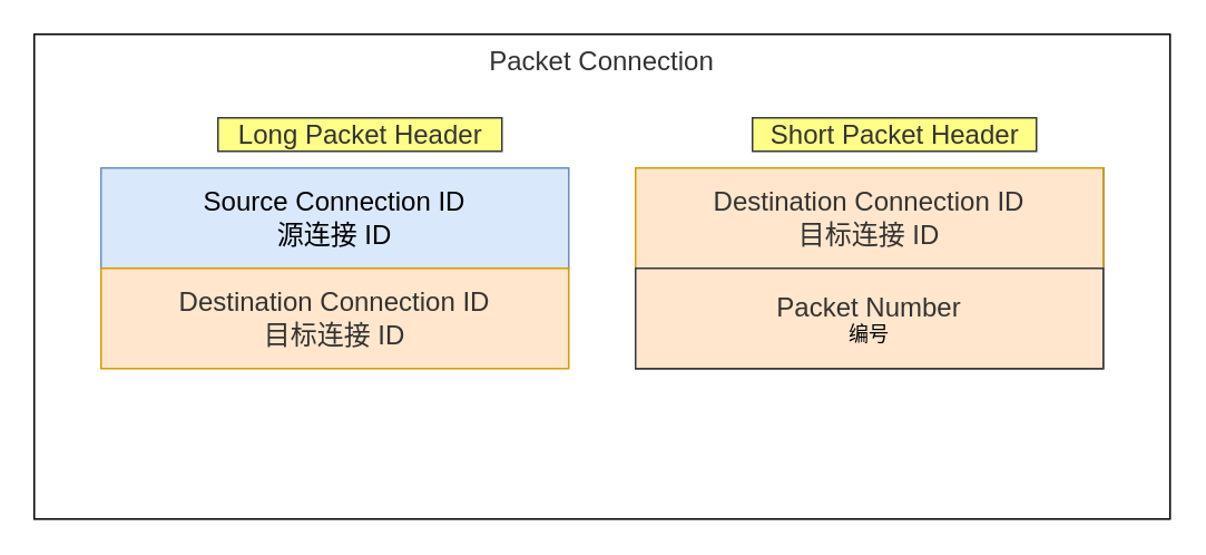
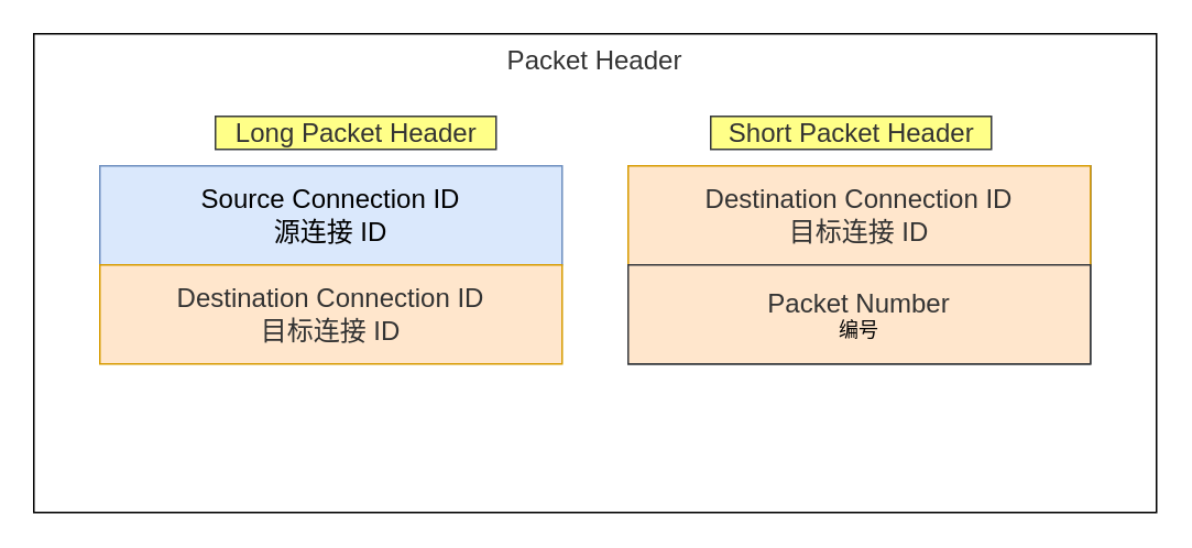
  <mxCell id="0" />
  <mxCell id="1" parent="0" />
- <mxCell id="2" value="&lt;span style=&quot;color: rgb(51 , 51 , 51) ; font-family: &amp;#34;pingfang sc&amp;#34; , &amp;#34;avenir&amp;#34; , &amp;#34;tahoma&amp;#34; , &amp;#34;arial&amp;#34; , &amp;#34;lantinghei sc&amp;#34; , &amp;#34;microsoft yahei&amp;#34; , &amp;#34;hiragino sans gb&amp;#34; , &amp;#34;microsoft sans serif&amp;#34; , &amp;#34;wenquanyi micro hei&amp;#34; , &amp;#34;helvetica&amp;#34; , sans-serif ; background-color: rgb(255 , 255 , 255)&quot;&gt;Packet Connection&lt;/span&gt;" style="rounded=0;whiteSpace=wrap;html=1;labelBackgroundColor=none;fontSize=16;fontColor=default;strokeColor=default;fillColor=default;verticalAlign=top;" vertex="1" parent="1"><mxGeometry x="20" width="680" height="290" as="geometry" y="20" /></mxCell>
+ <mxCell id="2" value="&lt;span style=&quot;color: rgb(51 , 51 , 51) ; font-family: &amp;#34;pingfang sc&amp;#34; , &amp;#34;avenir&amp;#34; , &amp;#34;tahoma&amp;#34; , &amp;#34;arial&amp;#34; , &amp;#34;lantinghei sc&amp;#34; , &amp;#34;microsoft yahei&amp;#34; , &amp;#34;hiragino sans gb&amp;#34; , &amp;#34;microsoft sans serif&amp;#34; , &amp;#34;wenquanyi micro hei&amp;#34; , &amp;#34;helvetica&amp;#34; , sans-serif ; background-color: rgb(255 , 255 , 255)&quot;&gt;Packet Header&lt;/span&gt;" style="rounded=0;whiteSpace=wrap;html=1;labelBackgroundColor=none;fontSize=16;fontColor=default;strokeColor=default;fillColor=default;verticalAlign=top;" vertex="1" parent="1"><mxGeometry x="20" width="680" height="290" as="geometry" y="20" /></mxCell>
  <mxCell id="3" value="&lt;span style=&quot;color: rgb(51, 51, 51); font-family: &amp;quot;pingfang sc&amp;quot;, avenir, tahoma, arial, &amp;quot;lantinghei sc&amp;quot;, &amp;quot;microsoft yahei&amp;quot;, &amp;quot;hiragino sans gb&amp;quot;, &amp;quot;microsoft sans serif&amp;quot;, &amp;quot;wenquanyi micro hei&amp;quot;, helvetica, sans-serif; font-size: 16px;&quot;&gt;Long Packet Header&lt;/span&gt;" style="text;html=1;align=center;verticalAlign=middle;resizable=0;points=[];autosize=1;strokeColor=#36393d;fillColor=#ffff88;labelBackgroundColor=none;" vertex="1" parent="1"><mxGeometry x="130" y="70" width="170" height="20" as="geometry" /></mxCell>
- <mxCell id="4" value="&lt;span style=&quot;color: rgb(51, 51, 51); font-family: &amp;quot;pingfang sc&amp;quot;, avenir, tahoma, arial, &amp;quot;lantinghei sc&amp;quot;, &amp;quot;microsoft yahei&amp;quot;, &amp;quot;hiragino sans gb&amp;quot;, &amp;quot;microsoft sans serif&amp;quot;, &amp;quot;wenquanyi micro hei&amp;quot;, helvetica, sans-serif; font-size: 16px;&quot;&gt;Short Packet Header&lt;/span&gt;" style="text;html=1;align=center;verticalAlign=middle;resizable=0;points=[];autosize=1;strokeColor=#36393d;fillColor=#ffff88;labelBackgroundColor=none;" vertex="1" parent="1"><mxGeometry x="450" y="70" width="170" height="20" as="geometry" /></mxCell>
+ <mxCell id="4" value="&lt;span style=&quot;color: rgb(51, 51, 51); font-family: &amp;quot;pingfang sc&amp;quot;, avenir, tahoma, arial, &amp;quot;lantinghei sc&amp;quot;, &amp;quot;microsoft yahei&amp;quot;, &amp;quot;hiragino sans gb&amp;quot;, &amp;quot;microsoft sans serif&amp;quot;, &amp;quot;wenquanyi micro hei&amp;quot;, helvetica, sans-serif; font-size: 16px;&quot;&gt;Short Packet Header&lt;/span&gt;" style="text;html=1;align=center;verticalAlign=middle;resizable=0;points=[];autosize=1;strokeColor=#36393d;fillColor=#ffff88;labelBackgroundColor=none;" vertex="1" parent="1"><mxGeometry x="430" y="70" width="170" height="20" as="geometry" /></mxCell>
  <mxCell id="5" value="" style="group" vertex="1" connectable="0" parent="1"><mxGeometry x="60" y="100" width="280" height="120" as="geometry" /></mxCell>
  <mxCell id="6" value="&lt;span style=&quot;font-family: &amp;#34;pingfang sc&amp;#34; , &amp;#34;avenir&amp;#34; , &amp;#34;tahoma&amp;#34; , &amp;#34;arial&amp;#34; , &amp;#34;lantinghei sc&amp;#34; , &amp;#34;microsoft yahei&amp;#34; , &amp;#34;hiragino sans gb&amp;#34; , &amp;#34;microsoft sans serif&amp;#34; , &amp;#34;wenquanyi micro hei&amp;#34; , &amp;#34;helvetica&amp;#34; , sans-serif ; font-size: 16px&quot;&gt;Source Connection ID&lt;br&gt;源连接 ID&lt;br&gt;&lt;/span&gt;" style="rounded=0;html=1;fillColor=#dae8fc;strokeColor=#6c8ebf;whiteSpace=wrap;labelBackgroundColor=none;" vertex="1" parent="5"><mxGeometry width="280" height="60" as="geometry" /></mxCell>
  <mxCell id="7" value="&lt;span style=&quot;color: rgb(51 , 51 , 51) ; font-family: &amp;#34;pingfang sc&amp;#34; , &amp;#34;avenir&amp;#34; , &amp;#34;tahoma&amp;#34; , &amp;#34;arial&amp;#34; , &amp;#34;lantinghei sc&amp;#34; , &amp;#34;microsoft yahei&amp;#34; , &amp;#34;hiragino sans gb&amp;#34; , &amp;#34;microsoft sans serif&amp;#34; , &amp;#34;wenquanyi micro hei&amp;#34; , &amp;#34;helvetica&amp;#34; , sans-serif ; font-size: 16px&quot;&gt;Destination Connection ID&lt;br&gt;目标连接 ID&lt;br&gt;&lt;/span&gt;" style="rounded=0;whiteSpace=wrap;html=1;fillColor=#ffe6cc;strokeColor=#d79b00;labelBackgroundColor=none;" vertex="1" parent="5"><mxGeometry y="60" width="280" height="60" as="geometry" /></mxCell>
  <mxCell id="8" value="" style="group;fontSize=16;fillColor=#cdeb8b;strokeColor=#36393d;" vertex="1" connectable="0" parent="1"><mxGeometry x="380" y="100" width="280" height="120" as="geometry" /></mxCell>
  <mxCell id="9" value="&lt;span style=&quot;color: rgb(51 , 51 , 51) ; font-family: &amp;#34;pingfang sc&amp;#34; , &amp;#34;avenir&amp;#34; , &amp;#34;tahoma&amp;#34; , &amp;#34;arial&amp;#34; , &amp;#34;lantinghei sc&amp;#34; , &amp;#34;microsoft yahei&amp;#34; , &amp;#34;hiragino sans gb&amp;#34; , &amp;#34;microsoft sans serif&amp;#34; , &amp;#34;wenquanyi micro hei&amp;#34; , &amp;#34;helvetica&amp;#34; , sans-serif ; font-size: 16px&quot;&gt;Destination Connection ID&lt;br&gt;&lt;/span&gt;&lt;span style=&quot;color: rgb(51 , 51 , 51) ; font-family: &amp;#34;pingfang sc&amp;#34; , &amp;#34;avenir&amp;#34; , &amp;#34;tahoma&amp;#34; , &amp;#34;arial&amp;#34; , &amp;#34;lantinghei sc&amp;#34; , &amp;#34;microsoft yahei&amp;#34; , &amp;#34;hiragino sans gb&amp;#34; , &amp;#34;microsoft sans serif&amp;#34; , &amp;#34;wenquanyi micro hei&amp;#34; , &amp;#34;helvetica&amp;#34; , sans-serif ; font-size: 16px&quot;&gt;目标连接 ID&lt;/span&gt;&lt;span style=&quot;color: rgb(51 , 51 , 51) ; font-family: &amp;#34;pingfang sc&amp;#34; , &amp;#34;avenir&amp;#34; , &amp;#34;tahoma&amp;#34; , &amp;#34;arial&amp;#34; , &amp;#34;lantinghei sc&amp;#34; , &amp;#34;microsoft yahei&amp;#34; , &amp;#34;hiragino sans gb&amp;#34; , &amp;#34;microsoft sans serif&amp;#34; , &amp;#34;wenquanyi micro hei&amp;#34; , &amp;#34;helvetica&amp;#34; , sans-serif ; font-size: 16px&quot;&gt;&lt;br&gt;&lt;/span&gt;" style="rounded=0;whiteSpace=wrap;html=1;fillColor=#ffe6cc;strokeColor=#d79b00;labelBackgroundColor=none;" vertex="1" parent="8"><mxGeometry width="280" height="60" as="geometry" /></mxCell>
  <mxCell id="10" value="&lt;span style=&quot;color: rgb(51, 51, 51); font-family: &amp;quot;pingfang sc&amp;quot;, avenir, tahoma, arial, &amp;quot;lantinghei sc&amp;quot;, &amp;quot;microsoft yahei&amp;quot;, &amp;quot;hiragino sans gb&amp;quot;, &amp;quot;microsoft sans serif&amp;quot;, &amp;quot;wenquanyi micro hei&amp;quot;, helvetica, sans-serif; font-size: 16px;&quot;&gt;Packet Number&lt;br&gt;&lt;/span&gt;编号" style="rounded=0;whiteSpace=wrap;html=1;fillColor=#ffe6cc;strokeColor=#36393d;labelBackgroundColor=none;" vertex="1" parent="8"><mxGeometry y="60" width="280" height="60" as="geometry" /></mxCell>
